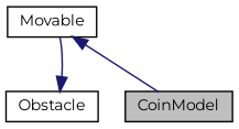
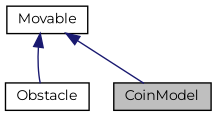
  digraph {
    fontname=Montserrat
    node [color=black fillcolor=white fontname=Montserrat fontsize=10 shape=record style=filled]
    edge [color=midnightblue dir=back fontname=Montserrat fontsize=10 labelfontname=Helvetica labelfontsize=10 style=solid]
    n1 [fillcolor=grey75 fontcolor=black height=0.2 label=CoinModel width=0.4]
    n2 [height=0.2 label=Obstacle width=0.4]
    n3 [height=0.2 label=Movable width=0.4]
    n3 -> n1
-   n2 -> n3
+   n3 -> n2
  }
